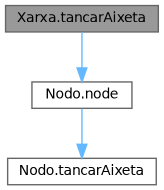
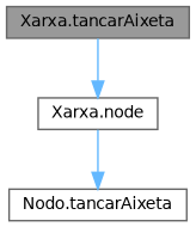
  digraph {
    rankdir=TB
    node [color=grey40 fillcolor=white fontname=Helvetica fontsize=10 shape=box style=filled]
    edge [color=steelblue1 fontname=Helvetica fontsize=10 labelfontname=Helvetica labelfontsize=10 style=solid]
    n1 [color=gray40 fillcolor=grey60 fontcolor=black height=0.2 label="Xarxa.tancarAixeta" width=0.4]
-   n2 [height=0.2 label="Nodo.node" width=0.4]
+   n2 [height=0.2 label="Xarxa.node" width=0.4]
    n3 [height=0.2 label="Nodo.tancarAixeta" width=0.4]
    n1 -> n2
    n2 -> n3
  }
